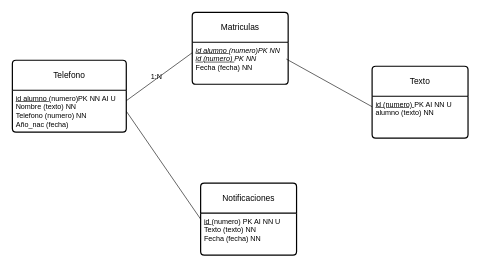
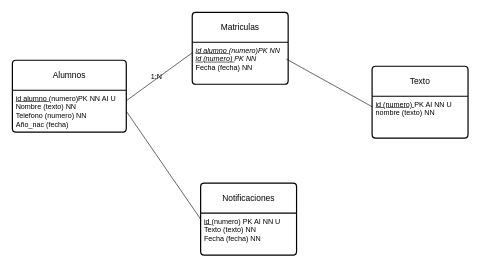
  <mxCell id="0" />
  <mxCell id="1" parent="0" />
- <mxCell id="2" value="Telefono" style="swimlane;childLayout=stackLayout;horizontal=1;startSize=50;horizontalStack=0;rounded=1;fontSize=14;fontStyle=0;strokeWidth=2;resizeParent=0;resizeLast=1;shadow=0;dashed=0;align=center;arcSize=4;whiteSpace=wrap;html=1;" vertex="1" parent="1"><mxGeometry x="20" y="100" width="190" height="120" as="geometry" /></mxCell>
+ <mxCell id="2" value="Alumnos" style="swimlane;childLayout=stackLayout;horizontal=1;startSize=50;horizontalStack=0;rounded=1;fontSize=14;fontStyle=0;strokeWidth=2;resizeParent=0;resizeLast=1;shadow=0;dashed=0;align=center;arcSize=4;whiteSpace=wrap;html=1;" vertex="1" parent="1"><mxGeometry x="20" y="100" width="190" height="120" as="geometry" /></mxCell>
  <mxCell id="3" value="&lt;u&gt;id alumno &lt;/u&gt;(numero)PK NN AI U&lt;div&gt;Nombre (texto) NN&lt;/div&gt;&lt;div&gt;Telefono (numero) NN&lt;/div&gt;&lt;div&gt;Año_nac (fecha)&amp;nbsp;&lt;/div&gt;" style="align=left;strokeColor=none;fillColor=none;spacingLeft=4;fontSize=12;verticalAlign=top;resizable=0;rotatable=0;part=1;html=1;" vertex="1" parent="2"><mxGeometry y="50" width="190" height="70" as="geometry" /></mxCell>
  <mxCell id="4" value="Notificaciones" style="swimlane;childLayout=stackLayout;horizontal=1;startSize=50;horizontalStack=0;rounded=1;fontSize=14;fontStyle=0;strokeWidth=2;resizeParent=0;resizeLast=1;shadow=0;dashed=0;align=center;arcSize=4;whiteSpace=wrap;html=1;" vertex="1" parent="1"><mxGeometry x="334" y="305" width="160" height="120" as="geometry" /></mxCell>
  <mxCell id="5" value="&lt;u&gt;id &lt;/u&gt;(numero) PK AI NN U&lt;div&gt;Texto (texto) NN&lt;/div&gt;&lt;div&gt;Fecha (fecha) NN&lt;/div&gt;" style="align=left;strokeColor=none;fillColor=none;spacingLeft=4;fontSize=12;verticalAlign=top;resizable=0;rotatable=0;part=1;html=1;" vertex="1" parent="4"><mxGeometry y="50" width="160" height="70" as="geometry" /></mxCell>
  <mxCell id="6" value="Texto" style="swimlane;childLayout=stackLayout;horizontal=1;startSize=50;horizontalStack=0;rounded=1;fontSize=14;fontStyle=0;strokeWidth=2;resizeParent=0;resizeLast=1;shadow=0;dashed=0;align=center;arcSize=4;whiteSpace=wrap;html=1;" vertex="1" parent="1"><mxGeometry x="620" y="110" width="160" height="120" as="geometry" /></mxCell>
- <mxCell id="7" value="&lt;u style=&quot;&quot;&gt;id (numero) &lt;/u&gt;PK AI NN U&lt;div&gt;alumno (texto) NN&lt;/div&gt;" style="align=left;strokeColor=none;fillColor=none;spacingLeft=4;fontSize=12;verticalAlign=top;resizable=0;rotatable=0;part=1;html=1;" vertex="1" parent="6"><mxGeometry y="50" width="160" height="70" as="geometry" /></mxCell>
+ <mxCell id="7" value="&lt;u style=&quot;&quot;&gt;id (numero) &lt;/u&gt;PK AI NN U&lt;div&gt;nombre (texto) NN&lt;/div&gt;" style="align=left;strokeColor=none;fillColor=none;spacingLeft=4;fontSize=12;verticalAlign=top;resizable=0;rotatable=0;part=1;html=1;" vertex="1" parent="6"><mxGeometry y="50" width="160" height="70" as="geometry" /></mxCell>
  <mxCell id="8" value="Matriculas" style="swimlane;childLayout=stackLayout;horizontal=1;startSize=50;horizontalStack=0;rounded=1;fontSize=14;fontStyle=0;strokeWidth=2;resizeParent=0;resizeLast=1;shadow=0;dashed=0;align=center;arcSize=4;whiteSpace=wrap;html=1;" vertex="1" parent="1"><mxGeometry x="320" y="20" width="160" height="120" as="geometry" /></mxCell>
  <mxCell id="9" value="&lt;i&gt;&lt;u&gt;id alumno&amp;nbsp;&lt;/u&gt;(numero)PK NN&amp;nbsp;&lt;/i&gt;&lt;div&gt;&lt;i&gt;&lt;u style=&quot;background-color: initial;&quot;&gt;id (numero)&amp;nbsp;&lt;/u&gt;&lt;span style=&quot;background-color: initial;&quot;&gt;PK NN&lt;/span&gt;&lt;/i&gt;&lt;/div&gt;&lt;div&gt;&lt;span style=&quot;background-color: initial;&quot;&gt;Fecha (fecha) NN&lt;/span&gt;&lt;span style=&quot;background-color: initial;&quot;&gt;&amp;nbsp;&lt;/span&gt;&lt;div&gt;&lt;br&gt;&lt;/div&gt;&lt;/div&gt;" style="align=left;strokeColor=none;fillColor=none;spacingLeft=4;fontSize=12;verticalAlign=top;resizable=0;rotatable=0;part=1;html=1;" vertex="1" parent="8"><mxGeometry y="50" width="160" height="70" as="geometry" /></mxCell>
  <mxCell id="10" value="" style="endArrow=none;html=1;rounded=0;exitX=1;exitY=0.25;exitDx=0;exitDy=0;entryX=0;entryY=0.25;entryDx=0;entryDy=0;" edge="1" parent="1" source="3" target="9"><mxGeometry relative="1" as="geometry"><mxPoint x="280" y="230" as="sourcePoint" /><mxPoint x="440" y="230" as="targetPoint" /></mxGeometry></mxCell>
  <mxCell id="11" value="" style="endArrow=none;html=1;rounded=0;exitX=0;exitY=0.25;exitDx=0;exitDy=0;entryX=0.981;entryY=0.4;entryDx=0;entryDy=0;entryPerimeter=0;" edge="1" parent="1" source="7" target="9"><mxGeometry relative="1" as="geometry"><mxPoint x="220" y="178" as="sourcePoint" /><mxPoint x="330" y="98" as="targetPoint" /></mxGeometry></mxCell>
  <mxCell id="12" value="" style="endArrow=none;html=1;rounded=0;exitX=1;exitY=0.5;exitDx=0;exitDy=0;entryX=0;entryY=0.5;entryDx=0;entryDy=0;" edge="1" parent="1" source="3" target="4"><mxGeometry relative="1" as="geometry"><mxPoint x="230" y="188" as="sourcePoint" /><mxPoint x="340" y="108" as="targetPoint" /></mxGeometry></mxCell>
  <mxCell id="13" value="1:N" style="text;html=1;align=center;verticalAlign=middle;resizable=0;points=[];autosize=1;strokeColor=none;fillColor=none;" vertex="1" parent="1"><mxGeometry x="240" y="113" width="40" height="30" as="geometry" /></mxCell>
